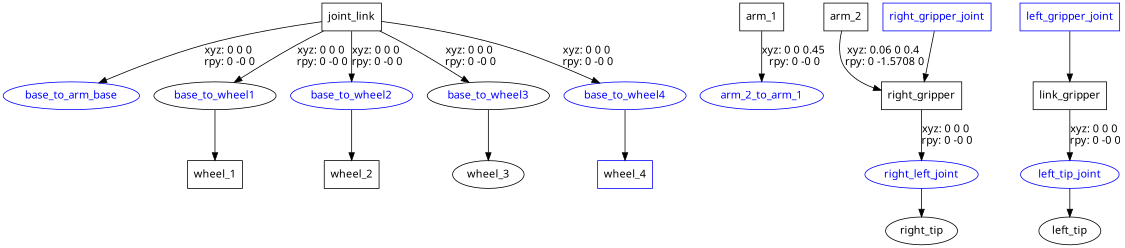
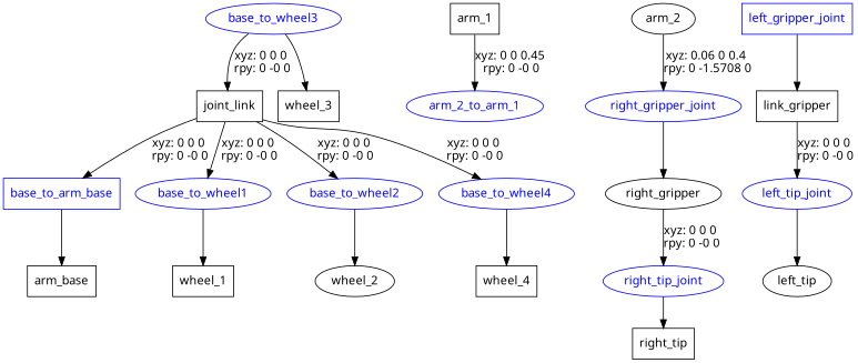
  digraph {
    fontname="Noto Sans"
    node [fontname="Noto Sans" shape=box]
    edge [fontname="Noto Sans"]
    n1 [label=joint_link]
-   base_to_arm_base [color=blue fontcolor=blue shape=ellipse]
-   base_to_wheel1 [color=black fontcolor=blue shape=ellipse]
+   base_to_arm_base [color=blue fontcolor=blue]
+   base_to_wheel1 [color=blue fontcolor=blue shape=ellipse]
    base_to_wheel2 [color=blue fontcolor=blue shape=ellipse]
-   base_to_wheel3 [color=black fontcolor=blue shape=ellipse]
+   base_to_wheel3 [color=blue fontcolor=blue shape=ellipse]
    base_to_wheel4 [color=blue fontcolor=blue shape=ellipse]
+   n7 [label=arm_base]
    n8 [label=wheel_1]
-   n9 [label=wheel_2]
-   n10 [label=wheel_3 shape=ellipse]
-   n11 [label=wheel_4 color=blue]
+   n9 [label=wheel_2 shape=ellipse]
+   n10 [label=wheel_3]
+   n11 [label=wheel_4]
    n12 [label=arm_1]
    arm_2_to_arm_1 [color=blue fontcolor=blue shape=ellipse]
-   n14 [label=arm_2]
-   right_gripper_joint [color=blue fontcolor=blue]
+   n14 [label=arm_2 shape=ellipse]
+   right_gripper_joint [color=blue fontcolor=blue shape=ellipse]
    left_gripper_joint [color=blue fontcolor=blue]
    n17 [label=link_gripper]
-   n18 [label=right_gripper]
+   n18 [label=right_gripper shape=ellipse]
    left_tip_joint [color=blue fontcolor=blue shape=ellipse]
    n20 [label=left_tip shape=ellipse]
-   right_tip_joint [color=blue fontcolor=blue shape=ellipse label=right_left_joint]
-   n22 [label=right_tip shape=ellipse]
+   right_tip_joint [color=blue fontcolor=blue shape=ellipse]
+   n22 [label=right_tip]
    n1 -> base_to_arm_base [label="xyz: 0 0 0 \nrpy: 0 -0 0"]
    n1 -> base_to_wheel1 [label="xyz: 0 0 0 \nrpy: 0 -0 0"]
    n1 -> base_to_wheel2 [label="xyz: 0 0 0 \nrpy: 0 -0 0"]
-   n1 -> base_to_wheel3 [label="xyz: 0 0 0 \nrpy: 0 -0 0"]
+   base_to_wheel3 -> n1 [label="xyz: 0 0 0 \nrpy: 0 -0 0"]
    n1 -> base_to_wheel4 [label="xyz: 0 0 0 \nrpy: 0 -0 0"]
+   base_to_arm_base -> n7
    base_to_wheel1 -> n8
    base_to_wheel2 -> n9
    base_to_wheel3 -> n10
    base_to_wheel4 -> n11
    n12 -> arm_2_to_arm_1 [label="xyz: 0 0 0.45 \nrpy: 0 -0 0"]
-   n14 -> n18 [label="xyz: 0.06 0 0.4 \nrpy: 0 -1.5708 0"]
+   n14 -> right_gripper_joint [label="xyz: 0.06 0 0.4 \nrpy: 0 -1.5708 0"]
    right_gripper_joint -> n18
    left_gripper_joint -> n17
    n17 -> left_tip_joint [label="xyz: 0 0 0 \nrpy: 0 -0 0"]
    n18 -> right_tip_joint [label="xyz: 0 0 0 \nrpy: 0 -0 0"]
    left_tip_joint -> n20
    right_tip_joint -> n22
  }
